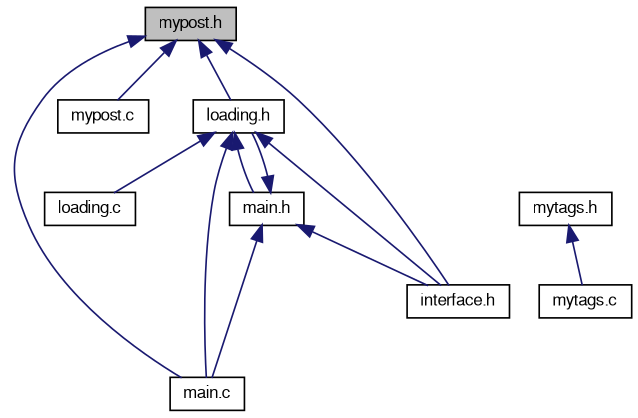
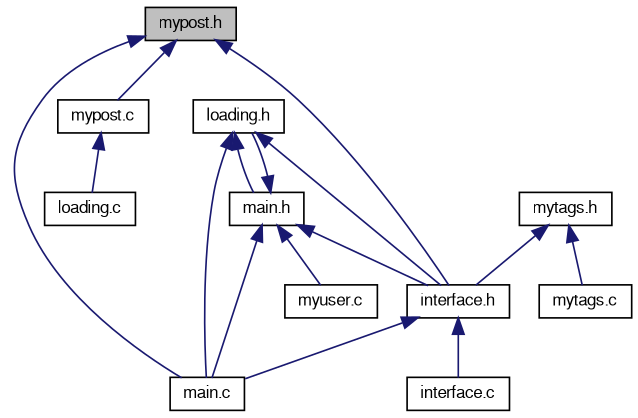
  digraph {
    node [color=black fillcolor=white fontname=FreeSans fontsize=10 shape=record style=filled]
    edge [color=midnightblue dir=back fontname=FreeSans fontsize=10 labelfontname=FreeSans labelfontsize=10 style=solid]
    n1 [fillcolor=grey75 fontcolor=black height=0.2 label="mypost.h" width=0.4]
    n2 [height=0.2 label="main.c" width=0.4]
    n3 [height=0.2 label="mypost.c" width=0.4]
    n4 [height=0.2 label="loading.h" width=0.4]
    n5 [height=0.2 label="interface.h" width=0.4]
    n6 [height=0.2 label="loading.c" width=0.4]
    n7 [height=0.2 label="main.h" width=0.4]
+   n8 [height=0.2 label="interface.c" width=0.4]
+   n9 [height=0.2 label="myuser.c" width=0.4]
    n10 [height=0.2 label="mytags.h" width=0.4]
    n11 [height=0.2 label="mytags.c" width=0.4]
    n1 -> n2
    n1 -> n3
-   n1 -> n4
    n1 -> n5
    n4 -> n2
    n4 -> n5
-   n4 -> n6
+   n3 -> n6
    n4 -> n7
+   n5 -> n2
+   n5 -> n8
    n7 -> n2
    n7 -> n4
    n7 -> n5
+   n7 -> n9
+   n10 -> n5
    n10 -> n11
  }
